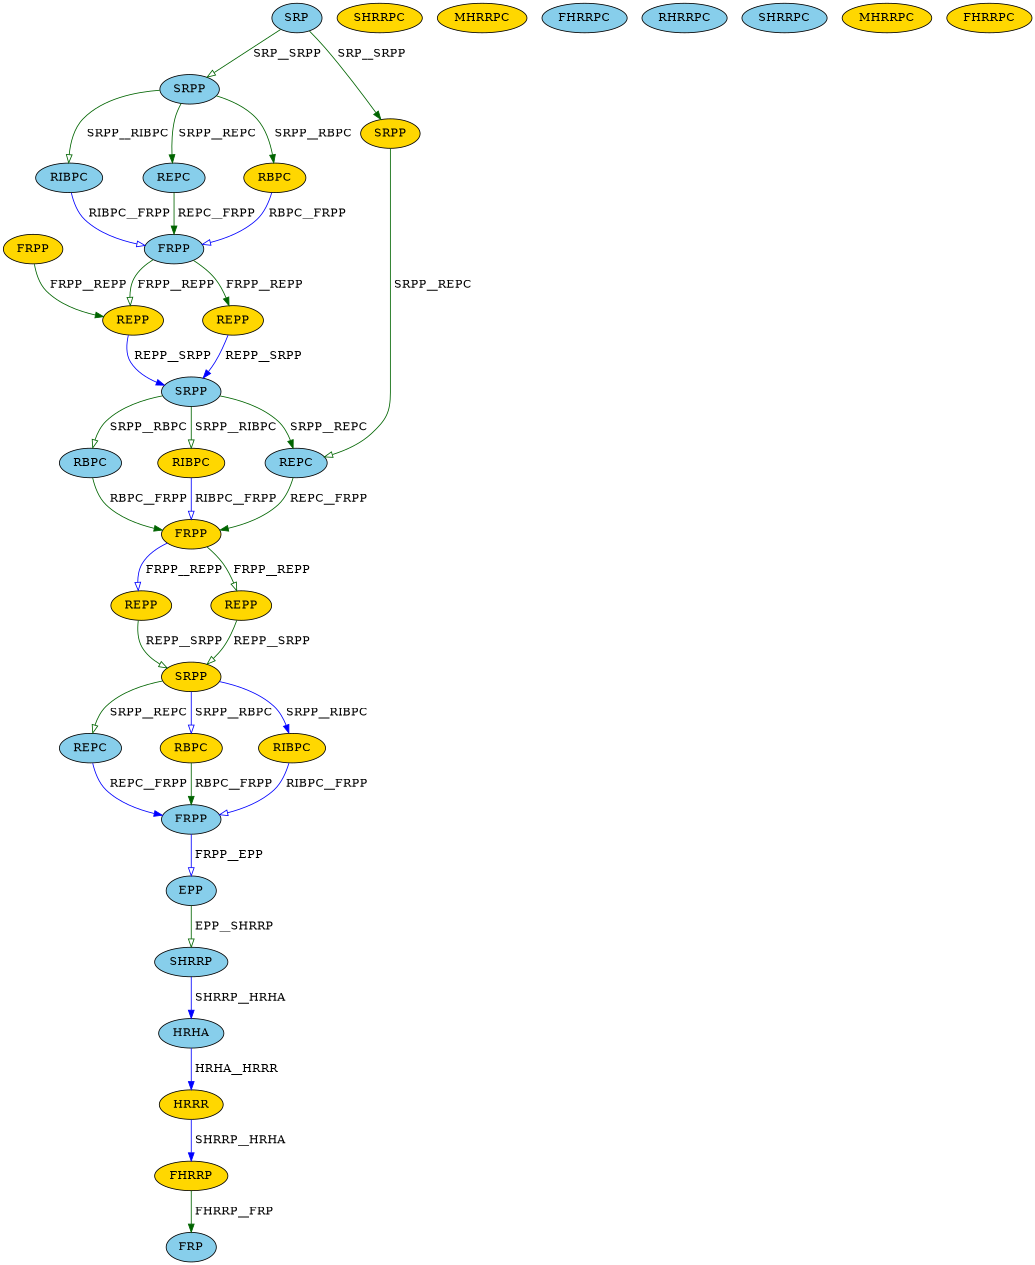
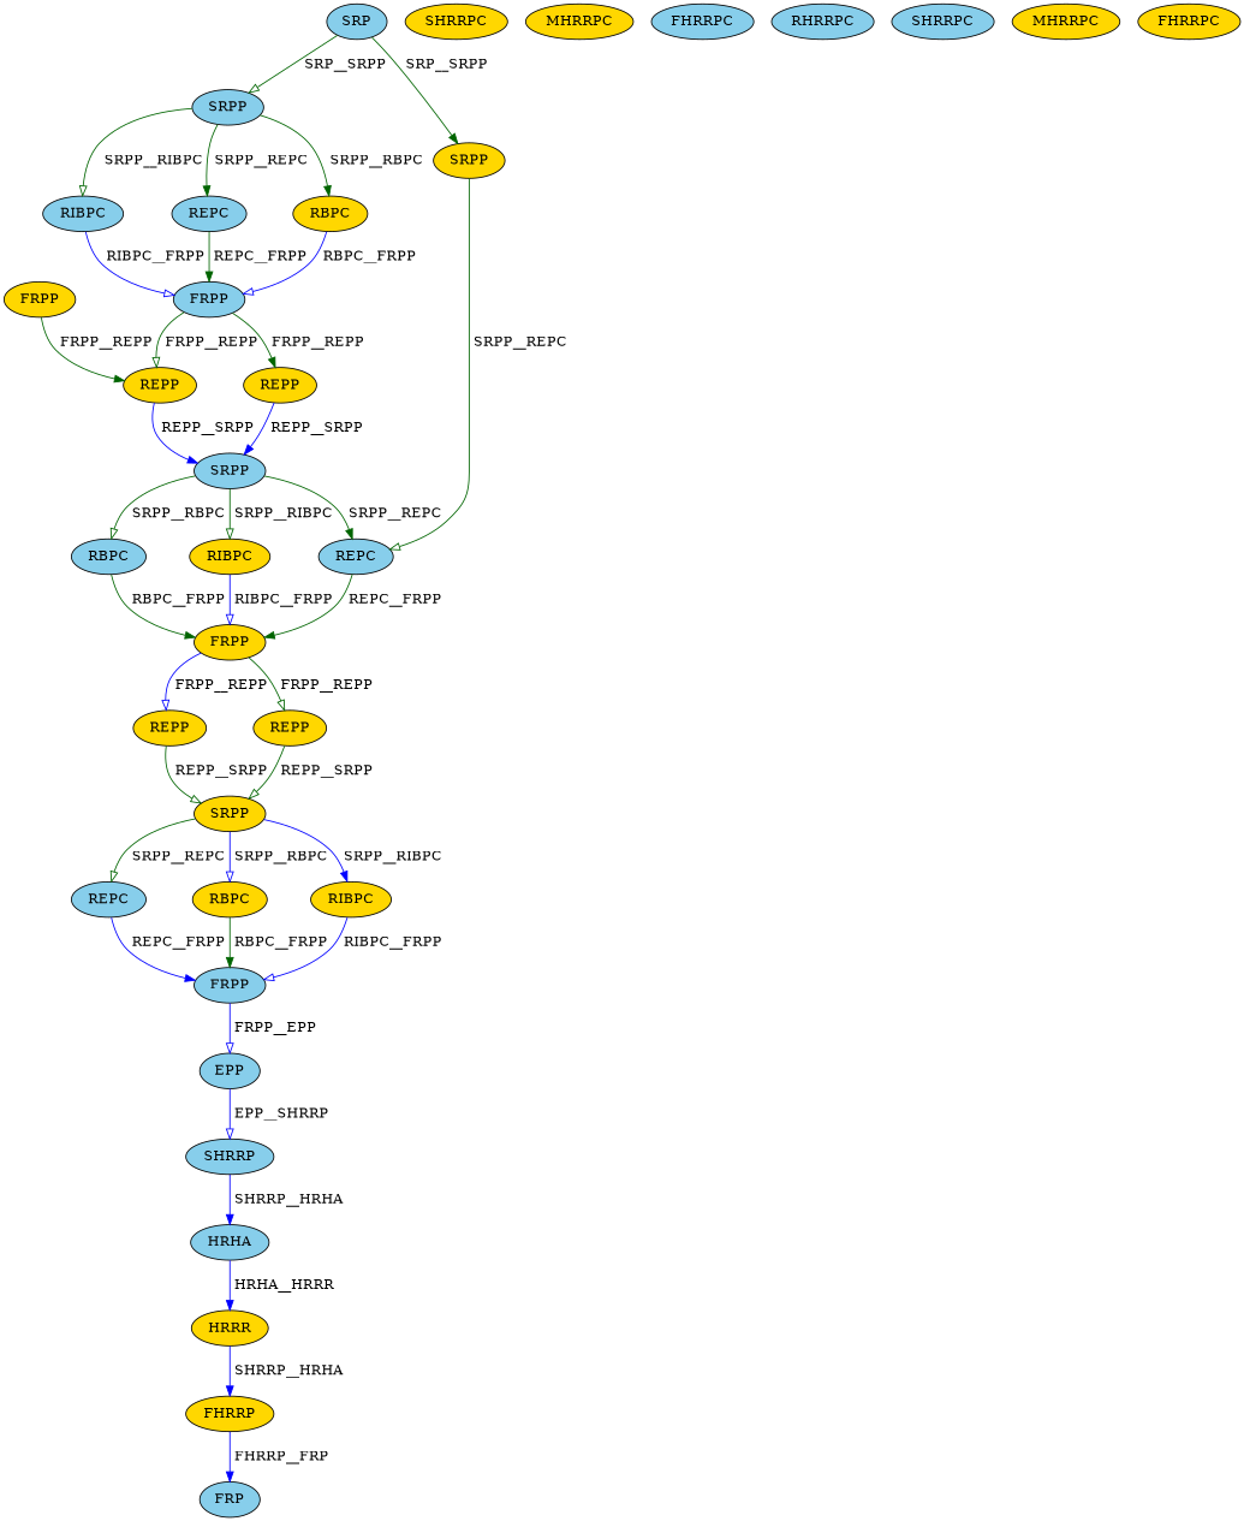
  digraph {
    node [color=black fillcolor=gold fontcolor=black style=filled]
    edge [arrowhead=onormal color=darkgreen fontcolor=black]
    n1 [fillcolor=skyblue label=SRP]
    n2 [fillcolor=skyblue label=SRPP]
    n3 [label=SRPP]
    n4 [fillcolor=skyblue label=REPC]
    n5 [label=RBPC]
    n6 [fillcolor=skyblue label=RIBPC]
    n7 [fillcolor=skyblue label=REPC]
    n8 [fillcolor=skyblue label=FRPP]
    n9 [label=FRPP]
    n10 [label=REPP]
    n11 [fillcolor=skyblue label=SRPP]
    n12 [label=REPP]
    n13 [label=FRPP]
    n14 [fillcolor=skyblue label=RBPC]
    n15 [label=RIBPC]
    n16 [label=REPP]
    n17 [label=REPP]
    n18 [label=SRPP]
    n19 [fillcolor=skyblue label=REPC]
    n20 [label=RBPC]
    n21 [label=RIBPC]
    n22 [fillcolor=skyblue label=FRPP]
    n23 [fillcolor=skyblue label=EPP]
    n24 [fillcolor=skyblue label=SHRRP]
    n25 [fillcolor=skyblue label=HRHA]
    n26 [label=HRRR]
    n27 [label=FHRRP]
    n28 [label=SHRRPC]
    n29 [label=MHRRPC]
    n30 [fillcolor=skyblue label=FHRRPC]
    n31 [fillcolor=skyblue label=RHRRPC]
    n32 [fillcolor=skyblue label=SHRRPC]
    n33 [label=MHRRPC]
    n34 [label=FHRRPC]
    n35 [fillcolor=skyblue label=FRP]
    n1 -> n2 [label=" SRP__SRPP"]
    n1 -> n3 [arrowhead=normal label=" SRP__SRPP"]
    n2 -> n4 [arrowhead=normal label=" SRPP__REPC"]
    n2 -> n5 [arrowhead=normal label=" SRPP__RBPC"]
    n2 -> n6 [label=" SRPP__RIBPC"]
    n3 -> n7 [label=" SRPP__REPC"]
    n4 -> n8 [arrowhead=normal label=" REPC__FRPP"]
    n5 -> n8 [color=blue label=" RBPC__FRPP"]
    n6 -> n8 [color=blue label=" RIBPC__FRPP"]
    n7 -> n13 [arrowhead=normal label=" REPC__FRPP"]
    n8 -> n10 [label=" FRPP__REPP"]
    n8 -> n12 [arrowhead=normal label=" FRPP__REPP"]
    n9 -> n10 [arrowhead=normal label=" FRPP__REPP"]
    n10 -> n11 [arrowhead=normal color=blue label=" REPP__SRPP"]
    n11 -> n7 [arrowhead=normal label=" SRPP__REPC"]
    n11 -> n14 [label=" SRPP__RBPC"]
    n11 -> n15 [label=" SRPP__RIBPC"]
    n12 -> n11 [arrowhead=normal color=blue label=" REPP__SRPP"]
    n13 -> n16 [color=blue label=" FRPP__REPP"]
    n13 -> n17 [label=" FRPP__REPP"]
    n14 -> n13 [arrowhead=normal label=" RBPC__FRPP"]
    n15 -> n13 [color=blue label=" RIBPC__FRPP"]
    n16 -> n18 [label=" REPP__SRPP"]
    n17 -> n18 [label=" REPP__SRPP"]
    n18 -> n19 [label=" SRPP__REPC"]
    n18 -> n20 [color=blue label=" SRPP__RBPC"]
    n18 -> n21 [arrowhead=normal color=blue label=" SRPP__RIBPC"]
    n19 -> n22 [arrowhead=normal color=blue label=" REPC__FRPP"]
    n20 -> n22 [arrowhead=normal label=" RBPC__FRPP"]
    n21 -> n22 [color=blue label=" RIBPC__FRPP"]
    n22 -> n23 [color=blue label=" FRPP__EPP"]
-   n23 -> n24 [label=" EPP__SHRRP"]
+   n23 -> n24 [color=blue label=" EPP__SHRRP"]
    n24 -> n25 [arrowhead=normal color=blue label=" SHRRP__HRHA"]
    n25 -> n26 [arrowhead=normal color=blue label=" HRHA__HRRR"]
    n26 -> n27 [arrowhead=normal color=blue label=" SHRRP__HRHA"]
-   n27 -> n35 [arrowhead=normal label=" FHRRP__FRP"]
+   n27 -> n35 [arrowhead=normal color=blue label=" FHRRP__FRP"]
  }
